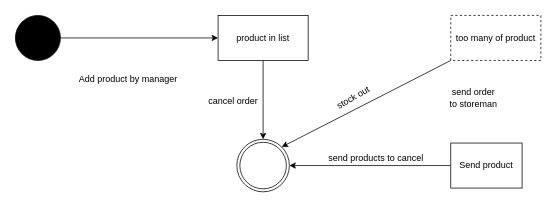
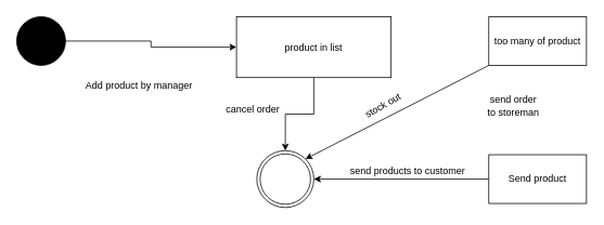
  <mxCell id="0" />
  <mxCell id="1" parent="0" />
  <mxCell id="2" value="" style="edgeStyle=orthogonalEdgeStyle;rounded=0;orthogonalLoop=1;jettySize=auto;html=1;" edge="1" parent="1" source="3" target="5"><mxGeometry relative="1" as="geometry" /></mxCell>
  <mxCell id="3" value="" style="ellipse;whiteSpace=wrap;html=1;aspect=fixed;fillColor=#000000;" vertex="1" parent="1"><mxGeometry x="20" y="20" width="60" height="60" as="geometry" /></mxCell>
  <mxCell id="4" style="edgeStyle=orthogonalEdgeStyle;rounded=0;orthogonalLoop=1;jettySize=auto;html=1;entryX=0.5;entryY=0;entryDx=0;entryDy=0;" edge="1" parent="1" source="5" target="11"><mxGeometry relative="1" as="geometry" /></mxCell>
- <mxCell id="5" value="product in list" style="whiteSpace=wrap;html=1;fillColor=#FFFFFF;" vertex="1" parent="1"><mxGeometry x="290" y="20" width="120" height="60" as="geometry" /></mxCell>
+ <mxCell id="5" value="product in list" style="whiteSpace=wrap;html=1;fillColor=#FFFFFF;" vertex="1" parent="1"><mxGeometry x="290" y="20" width="190" height="75" as="geometry" /></mxCell>
  <mxCell id="6" value="Add product by manager" style="text;html=1;align=center;verticalAlign=middle;resizable=0;points=[];autosize=1;" vertex="1" parent="1"><mxGeometry x="95" y="95" width="150" height="20" as="geometry" /></mxCell>
- <mxCell id="7" value="too many of product" style="whiteSpace=wrap;html=1;fillColor=#FFFFFF;dashed=1;" vertex="1" parent="1"><mxGeometry x="600" y="20" width="120" height="60" as="geometry" /></mxCell>
+ <mxCell id="7" value="too many of product" style="whiteSpace=wrap;html=1;fillColor=#FFFFFF;" vertex="1" parent="1"><mxGeometry x="600" y="20" width="120" height="60" as="geometry" /></mxCell>
  <mxCell id="8" style="edgeStyle=orthogonalEdgeStyle;rounded=0;orthogonalLoop=1;jettySize=auto;html=1;exitX=0;exitY=0.5;exitDx=0;exitDy=0;entryX=1;entryY=0.5;entryDx=0;entryDy=0;" edge="1" parent="1" source="9" target="11"><mxGeometry relative="1" as="geometry" /></mxCell>
- <mxCell id="9" value="Send product" style="whiteSpace=wrap;html=1;fillColor=#FFFFFF;" vertex="1" parent="1"><mxGeometry x="600" y="190" width="95" height="60" as="geometry" /></mxCell>
+ <mxCell id="9" value="Send product" style="whiteSpace=wrap;html=1;fillColor=#FFFFFF;" vertex="1" parent="1"><mxGeometry x="600" y="190" width="120" height="60" as="geometry" /></mxCell>
  <mxCell id="10" value="send order&lt;br&gt;to storeman" style="text;html=1;align=center;verticalAlign=middle;resizable=0;points=[];autosize=1;" vertex="1" parent="1"><mxGeometry x="590" y="115" width="80" height="30" as="geometry" /></mxCell>
  <mxCell id="11" value="" style="ellipse;shape=doubleEllipse;whiteSpace=wrap;html=1;aspect=fixed;fillColor=#FFFFFF;" vertex="1" parent="1"><mxGeometry x="315" y="185" width="70" height="70" as="geometry" /></mxCell>
- <mxCell id="12" value="send products to cancel" style="text;html=1;align=center;verticalAlign=middle;resizable=0;points=[];autosize=1;" vertex="1" parent="1"><mxGeometry x="420" y="200" width="160" height="20" as="geometry" /></mxCell>
+ <mxCell id="12" value="send products to customer" style="text;html=1;align=center;verticalAlign=middle;resizable=0;points=[];autosize=1;" vertex="1" parent="1"><mxGeometry x="420" y="200" width="160" height="20" as="geometry" /></mxCell>
  <mxCell id="13" value="" style="endArrow=classic;html=1;exitX=0;exitY=1;exitDx=0;exitDy=0;entryX=1;entryY=0;entryDx=0;entryDy=0;" edge="1" parent="1" source="7" target="11"><mxGeometry width="50" height="50" relative="1" as="geometry"><mxPoint x="440" y="130" as="sourcePoint" /><mxPoint x="490" y="80" as="targetPoint" /></mxGeometry></mxCell>
  <mxCell id="14" value="stock out" style="text;html=1;align=center;verticalAlign=middle;resizable=0;points=[];autosize=1;rotation=-30;" vertex="1" parent="1"><mxGeometry x="440" y="120" width="60" height="20" as="geometry" /></mxCell>
  <mxCell id="15" value="cancel order" style="text;html=1;align=center;verticalAlign=middle;resizable=0;points=[];autosize=1;" vertex="1" parent="1"><mxGeometry x="270" y="125" width="80" height="20" as="geometry" /></mxCell>
